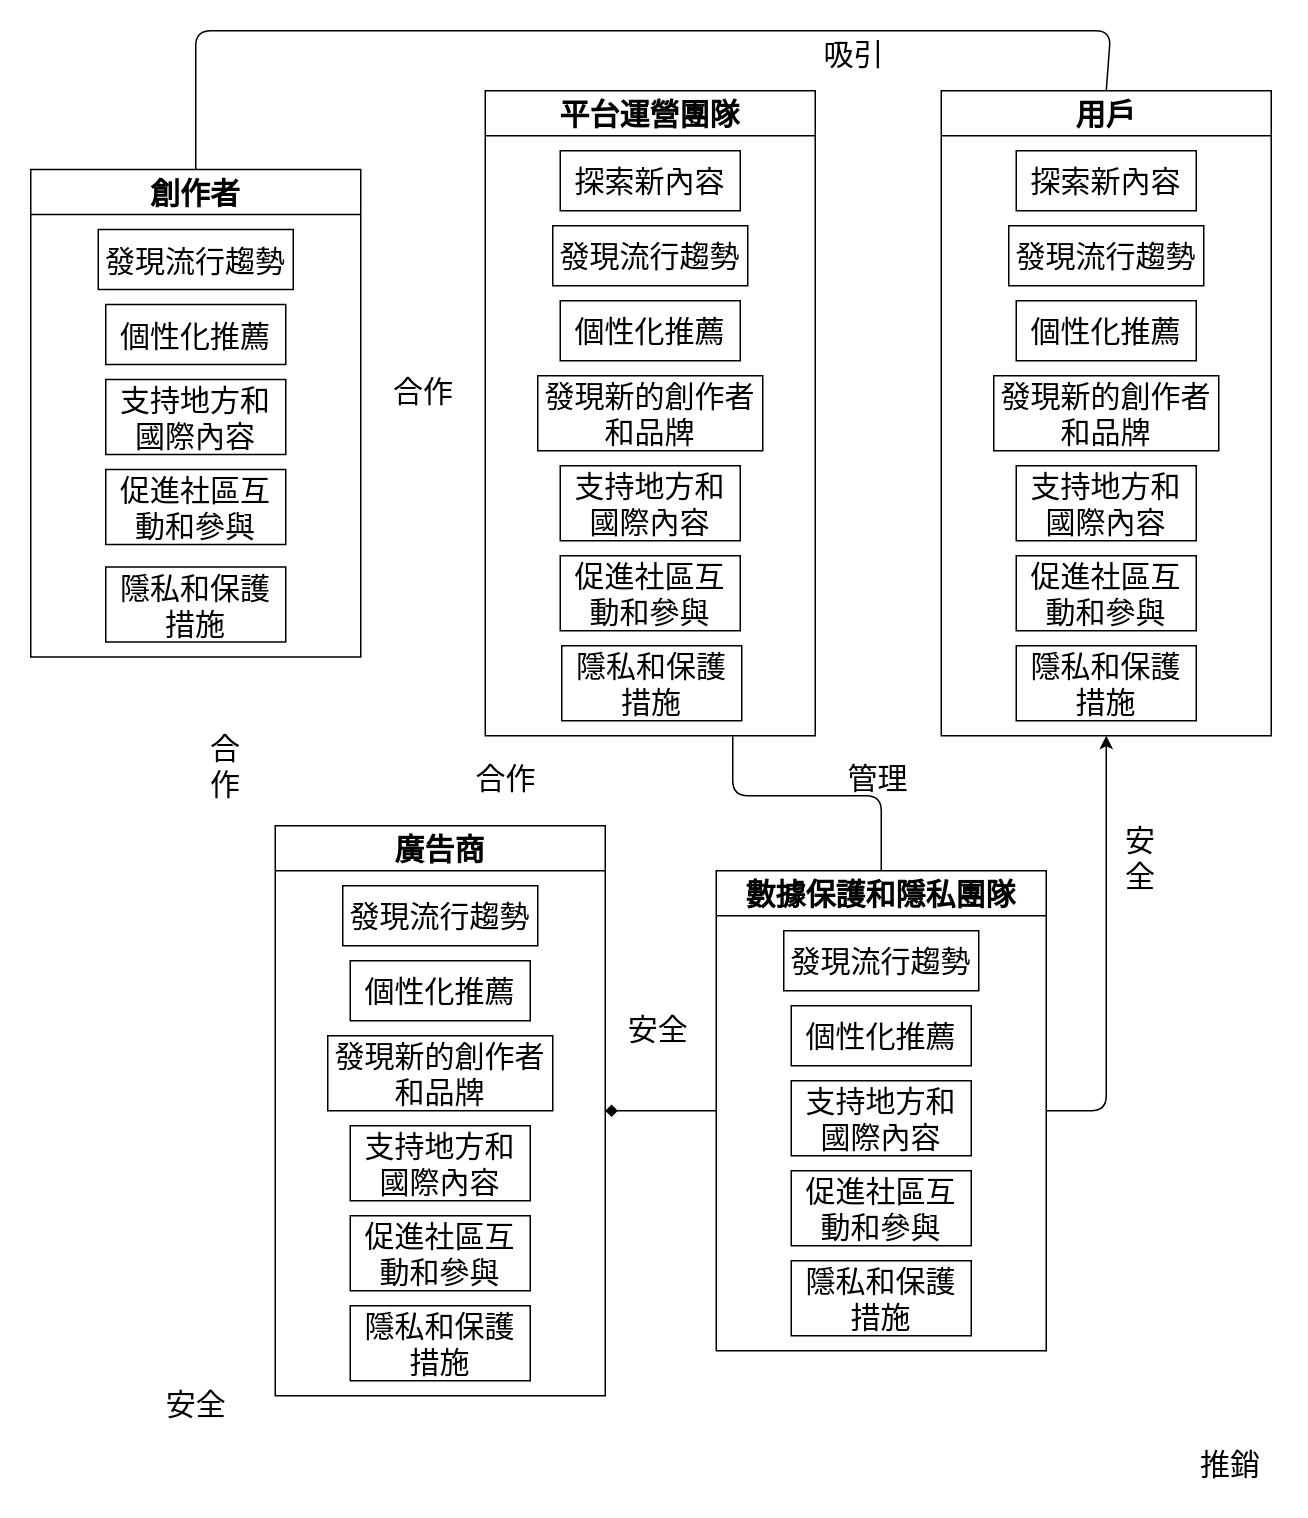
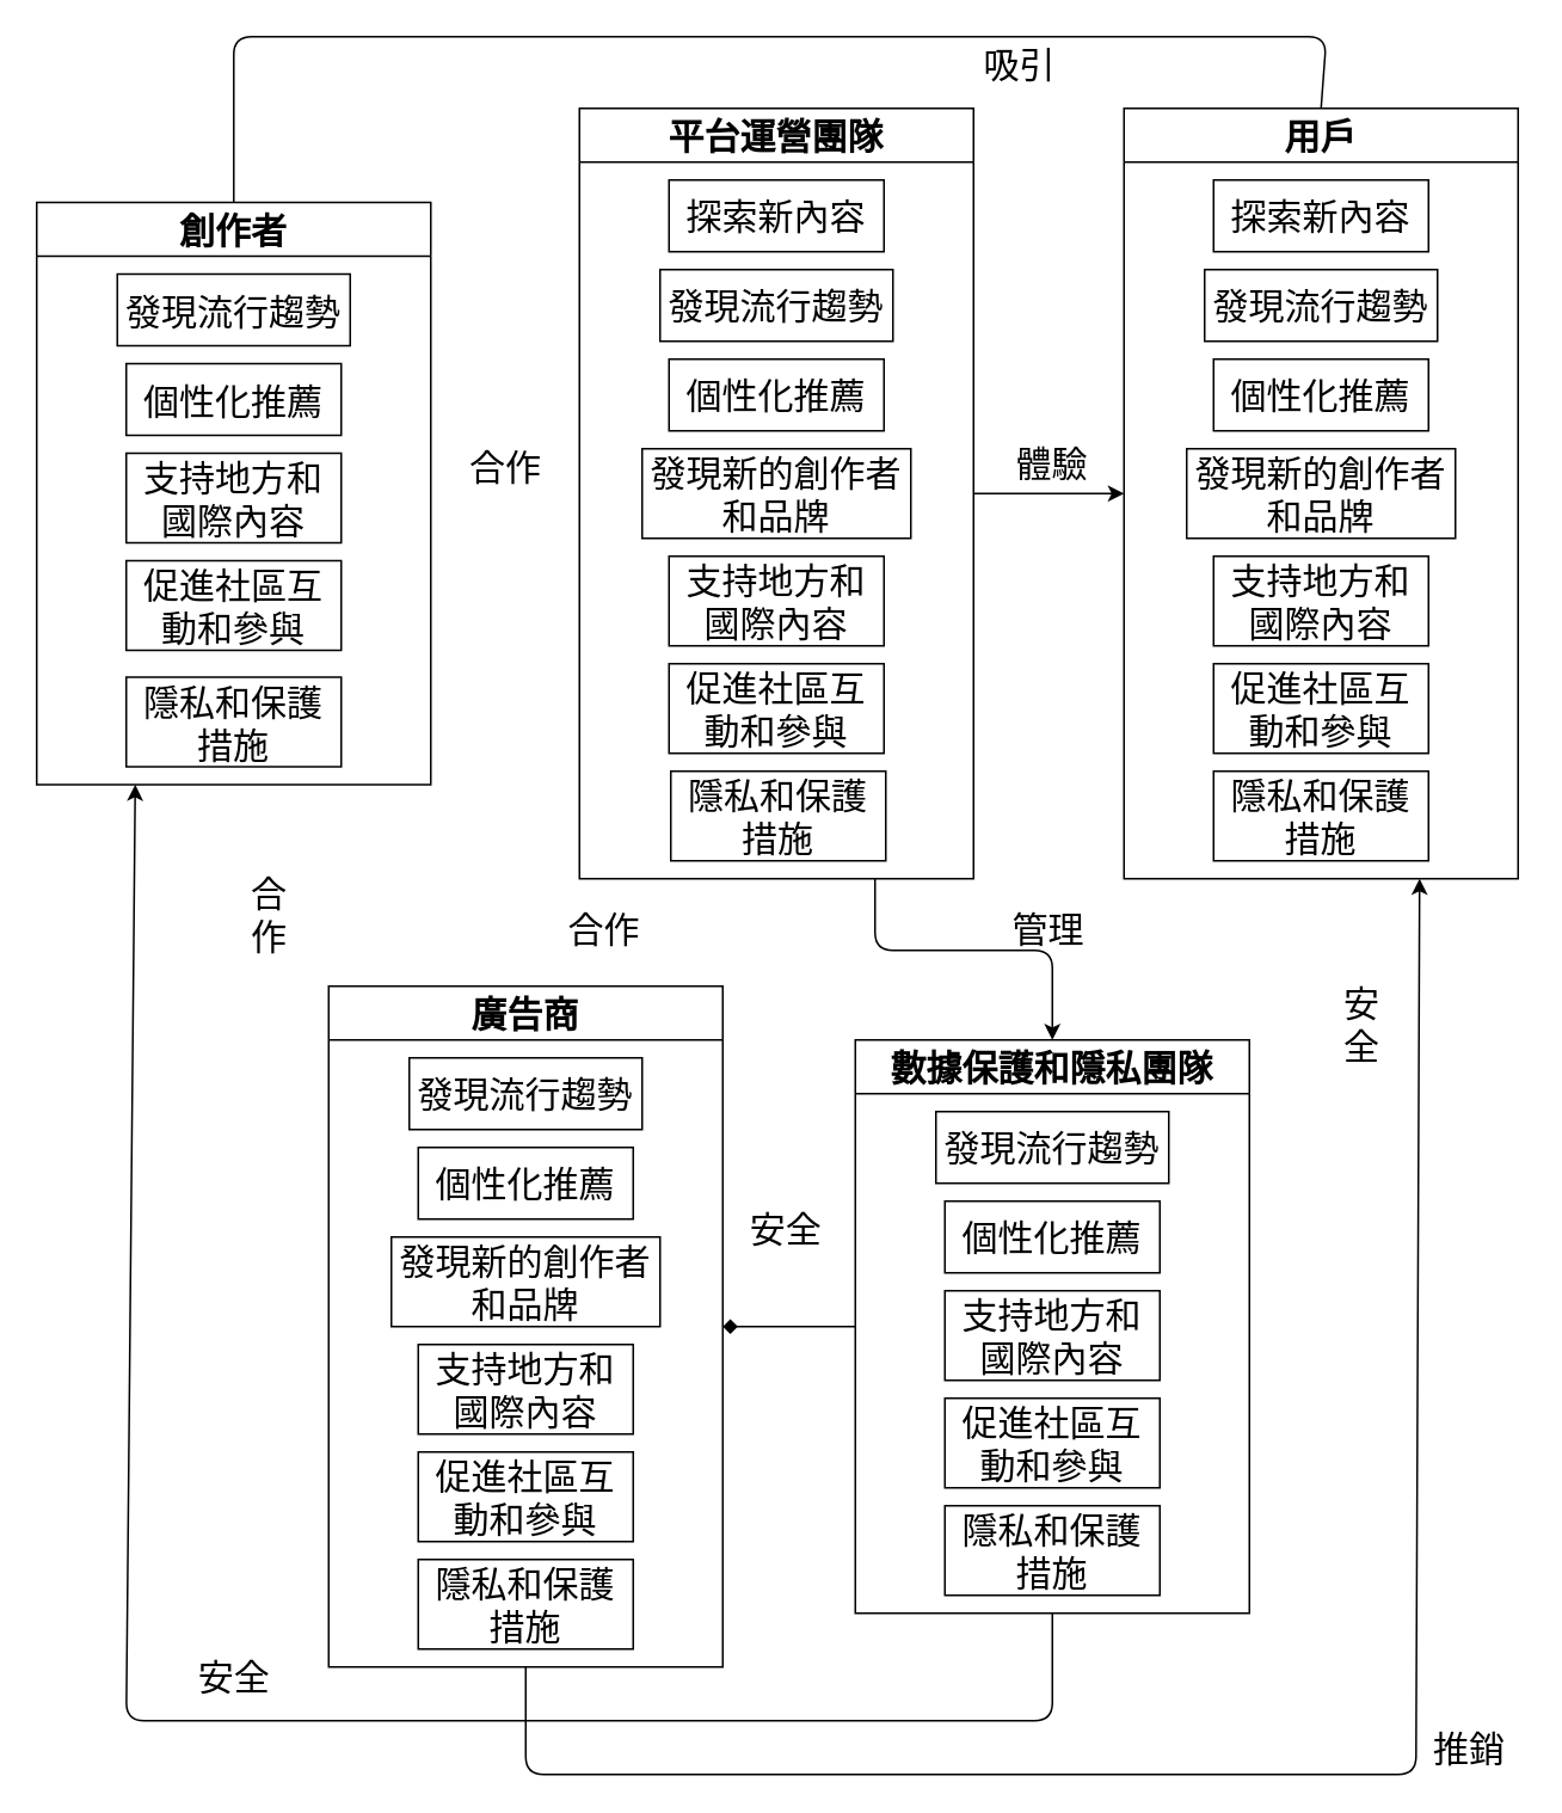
  <mxCell id="0" />
  <mxCell id="1" parent="0" />
  <mxCell id="2" value="&lt;font style=&quot;font-size: 20px;&quot;&gt;用戶&lt;/font&gt;" style="swimlane;whiteSpace=wrap;html=1;startSize=30;" parent="1" vertex="1"><mxGeometry x="627" y="60" width="220" height="430" as="geometry" /></mxCell>
  <mxCell id="3" value="探索新內容" style="rounded=0;whiteSpace=wrap;html=1;fontSize=20;" parent="2" vertex="1"><mxGeometry x="50" y="40" width="120" height="40" as="geometry" /></mxCell>
  <mxCell id="4" value="發現流行趨勢" style="rounded=0;whiteSpace=wrap;html=1;fontSize=20;" parent="2" vertex="1"><mxGeometry x="45" y="90" width="130" height="40" as="geometry" /></mxCell>
  <mxCell id="5" value="個性化推薦" style="rounded=0;whiteSpace=wrap;html=1;fontSize=20;" parent="2" vertex="1"><mxGeometry x="50" y="140" width="120" height="40" as="geometry" /></mxCell>
  <mxCell id="6" value="發現新的創作者和品牌" style="rounded=0;whiteSpace=wrap;html=1;fontSize=20;" parent="2" vertex="1"><mxGeometry x="35" y="190" width="150" height="50" as="geometry" /></mxCell>
  <mxCell id="7" value="支持地方和國際內容" style="rounded=0;whiteSpace=wrap;html=1;fontSize=20;" parent="2" vertex="1"><mxGeometry x="50" y="250" width="120" height="50" as="geometry" /></mxCell>
  <mxCell id="8" value="促進社區互動和參與" style="rounded=0;whiteSpace=wrap;html=1;fontSize=20;" parent="2" vertex="1"><mxGeometry x="50" y="310" width="120" height="50" as="geometry" /></mxCell>
  <mxCell id="9" value="隱私和保護措施" style="rounded=0;whiteSpace=wrap;html=1;fontSize=20;" parent="2" vertex="1"><mxGeometry x="50" y="370" width="120" height="50" as="geometry" /></mxCell>
  <mxCell id="10" style="edgeStyle=none;html=1;exitX=0.5;exitY=0;exitDx=0;exitDy=0;fontSize=20;entryX=0.5;entryY=0;entryDx=0;entryDy=0;endArrow=none;" parent="1" source="11" target="2" edge="1"><mxGeometry relative="1" as="geometry"><mxPoint x="760" y="60" as="targetPoint" /><Array as="points"><mxPoint x="130" y="20" /><mxPoint x="740" y="20" /></Array></mxGeometry></mxCell>
  <mxCell id="11" value="&lt;font style=&quot;font-size: 20px;&quot;&gt;創作者&lt;/font&gt;" style="swimlane;whiteSpace=wrap;html=1;startSize=30;" parent="1" vertex="1"><mxGeometry y="112.5" width="220" height="325" as="geometry" x="20" /></mxCell>
  <mxCell id="12" value="發現流行趨勢" style="rounded=0;whiteSpace=wrap;html=1;fontSize=20;" parent="11" vertex="1"><mxGeometry x="45" y="40" width="130" height="40" as="geometry" /></mxCell>
  <mxCell id="13" value="個性化推薦" style="rounded=0;whiteSpace=wrap;html=1;fontSize=20;" parent="11" vertex="1"><mxGeometry x="50" y="90" width="120" height="40" as="geometry" /></mxCell>
  <mxCell id="14" value="支持地方和國際內容" style="rounded=0;whiteSpace=wrap;html=1;fontSize=20;" parent="11" vertex="1"><mxGeometry x="50" y="140" width="120" height="50" as="geometry" /></mxCell>
  <mxCell id="15" value="促進社區互動和參與" style="rounded=0;whiteSpace=wrap;html=1;fontSize=20;" parent="11" vertex="1"><mxGeometry x="50" y="200" width="120" height="50" as="geometry" /></mxCell>
  <mxCell id="16" value="隱私和保護措施" style="rounded=0;whiteSpace=wrap;html=1;fontSize=20;" parent="11" vertex="1"><mxGeometry x="50" y="265" width="120" height="50" as="geometry" /></mxCell>
+ <mxCell id="17" style="edgeStyle=none;html=1;exitX=0.5;exitY=1;exitDx=0;exitDy=0;entryX=0.75;entryY=1;entryDx=0;entryDy=0;fontSize=20;" parent="1" source="18" target="2" edge="1"><mxGeometry relative="1" as="geometry"><Array as="points"><mxPoint x="293" y="990" /><mxPoint x="790" y="990" /></Array></mxGeometry></mxCell>
  <mxCell id="18" value="&lt;font style=&quot;font-size: 20px;&quot;&gt;廣告商&lt;/font&gt;" style="swimlane;whiteSpace=wrap;html=1;startSize=30;" parent="1" vertex="1"><mxGeometry x="183" y="550" width="220" height="380" as="geometry" /></mxCell>
  <mxCell id="19" value="發現流行趨勢" style="rounded=0;whiteSpace=wrap;html=1;fontSize=20;" parent="18" vertex="1"><mxGeometry x="45" y="40" width="130" height="40" as="geometry" /></mxCell>
  <mxCell id="20" value="個性化推薦" style="rounded=0;whiteSpace=wrap;html=1;fontSize=20;" parent="18" vertex="1"><mxGeometry x="50" y="90" width="120" height="40" as="geometry" /></mxCell>
  <mxCell id="21" value="發現新的創作者和品牌" style="rounded=0;whiteSpace=wrap;html=1;fontSize=20;" parent="18" vertex="1"><mxGeometry x="35" y="140" width="150" height="50" as="geometry" /></mxCell>
  <mxCell id="22" value="支持地方和國際內容" style="rounded=0;whiteSpace=wrap;html=1;fontSize=20;" parent="18" vertex="1"><mxGeometry x="50" y="200" width="120" height="50" as="geometry" /></mxCell>
  <mxCell id="23" value="促進社區互動和參與" style="rounded=0;whiteSpace=wrap;html=1;fontSize=20;" parent="18" vertex="1"><mxGeometry x="50" y="260" width="120" height="50" as="geometry" /></mxCell>
  <mxCell id="24" value="隱私和保護措施" style="rounded=0;whiteSpace=wrap;html=1;fontSize=20;" parent="18" vertex="1"><mxGeometry x="50" y="320" width="120" height="50" as="geometry" /></mxCell>
- <mxCell id="26" style="edgeStyle=none;html=1;exitX=0.75;exitY=1;exitDx=0;exitDy=0;entryX=0.5;entryY=0;entryDx=0;entryDy=0;fontSize=20;endArrow=none;" parent="1" source="27" target="44" edge="1"><mxGeometry relative="1" as="geometry"><Array as="points"><mxPoint x="488" y="530" /><mxPoint x="587" y="530" /></Array></mxGeometry></mxCell>
+ <mxCell id="25" style="edgeStyle=none;html=1;exitX=1;exitY=0.5;exitDx=0;exitDy=0;fontSize=20;entryX=0;entryY=0.5;entryDx=0;entryDy=0;" parent="1" source="27" target="2" edge="1"><mxGeometry relative="1" as="geometry"><mxPoint x="610" y="340" as="targetPoint" /></mxGeometry></mxCell>
+ <mxCell id="26" style="edgeStyle=none;html=1;exitX=0.75;exitY=1;exitDx=0;exitDy=0;entryX=0.5;entryY=0;entryDx=0;entryDy=0;fontSize=20;" parent="1" source="27" target="44" edge="1"><mxGeometry relative="1" as="geometry"><Array as="points"><mxPoint x="488" y="530" /><mxPoint x="587" y="530" /></Array></mxGeometry></mxCell>
  <mxCell id="27" value="&lt;font style=&quot;font-size: 20px;&quot;&gt;平台運營團隊&lt;/font&gt;" style="swimlane;whiteSpace=wrap;html=1;startSize=30;" parent="1" vertex="1"><mxGeometry x="323" y="60" width="220" height="430" as="geometry" /></mxCell>
  <mxCell id="28" value="促進社區互動和參與" style="rounded=0;whiteSpace=wrap;html=1;fontSize=20;" parent="27" vertex="1"><mxGeometry x="50" y="310" width="120" height="50" as="geometry" /></mxCell>
  <mxCell id="29" value="支持地方和國際內容" style="rounded=0;whiteSpace=wrap;html=1;fontSize=20;" parent="27" vertex="1"><mxGeometry x="50" y="250" width="120" height="50" as="geometry" /></mxCell>
  <mxCell id="30" value="發現新的創作者和品牌" style="rounded=0;whiteSpace=wrap;html=1;fontSize=20;" parent="27" vertex="1"><mxGeometry x="35" y="190" width="150" height="50" as="geometry" /></mxCell>
  <mxCell id="31" value="個性化推薦" style="rounded=0;whiteSpace=wrap;html=1;fontSize=20;" parent="27" vertex="1"><mxGeometry x="50" y="140" width="120" height="40" as="geometry" /></mxCell>
  <mxCell id="32" value="發現流行趨勢" style="rounded=0;whiteSpace=wrap;html=1;fontSize=20;" parent="27" vertex="1"><mxGeometry x="45" y="90" width="130" height="40" as="geometry" /></mxCell>
  <mxCell id="33" value="探索新內容" style="rounded=0;whiteSpace=wrap;html=1;fontSize=20;" parent="27" vertex="1"><mxGeometry x="50" y="40" width="120" height="40" as="geometry" /></mxCell>
  <mxCell id="34" value="隱私和保護措施" style="rounded=0;whiteSpace=wrap;html=1;fontSize=20;" vertex="1" parent="27"><mxGeometry x="51" y="370" width="120" height="50" as="geometry" /></mxCell>
  <mxCell id="35" value="合作" style="text;html=1;strokeColor=none;fillColor=none;align=center;verticalAlign=middle;whiteSpace=wrap;rounded=0;fontSize=20;rotation=0;" parent="1" vertex="1"><mxGeometry x="312" y="500" width="50" height="35" as="geometry" /></mxCell>
  <mxCell id="36" value="推銷" style="text;html=1;strokeColor=none;fillColor=none;align=center;verticalAlign=middle;whiteSpace=wrap;rounded=0;fontSize=20;" parent="1" vertex="1"><mxGeometry x="790" y="960" width="60" height="30" as="geometry" /></mxCell>
  <mxCell id="37" value="合作" style="text;html=1;strokeColor=none;fillColor=none;align=center;verticalAlign=middle;whiteSpace=wrap;rounded=0;fontSize=20;" parent="1" vertex="1"><mxGeometry x="130" y="480" width="40" height="60" as="geometry" /></mxCell>
+ <mxCell id="38" value="體驗" style="text;html=1;strokeColor=none;fillColor=none;align=center;verticalAlign=middle;whiteSpace=wrap;rounded=0;fontSize=20;" parent="1" vertex="1"><mxGeometry x="547" y="240" width="80" height="35" as="geometry" /></mxCell>
  <mxCell id="39" value="合作" style="text;html=1;strokeColor=none;fillColor=none;align=center;verticalAlign=middle;whiteSpace=wrap;rounded=0;fontSize=20;" parent="1" vertex="1"><mxGeometry x="252" y="244.5" width="60" height="30" as="geometry" /></mxCell>
  <mxCell id="40" value="吸引" style="text;html=1;strokeColor=none;fillColor=none;align=center;verticalAlign=middle;whiteSpace=wrap;rounded=0;fontSize=20;" parent="1" vertex="1"><mxGeometry x="539" y="20" width="60" height="30" as="geometry" /></mxCell>
- <mxCell id="41" style="edgeStyle=none;html=1;exitX=1;exitY=0.5;exitDx=0;exitDy=0;entryX=0.5;entryY=1;entryDx=0;entryDy=0;fontSize=20;" parent="1" source="44" target="2" edge="1"><mxGeometry relative="1" as="geometry"><Array as="points"><mxPoint x="737" y="740" /></Array></mxGeometry></mxCell>
  <mxCell id="42" style="edgeStyle=none;html=1;exitX=0;exitY=0.5;exitDx=0;exitDy=0;entryX=1;entryY=0.5;entryDx=0;entryDy=0;fontSize=20;endArrow=diamond;" parent="1" source="44" target="18" edge="1"><mxGeometry relative="1" as="geometry" /></mxCell>
+ <mxCell id="43" style="edgeStyle=none;html=1;exitX=0.5;exitY=1;exitDx=0;exitDy=0;entryX=0.25;entryY=1;entryDx=0;entryDy=0;fontSize=20;" parent="1" source="44" target="11" edge="1"><mxGeometry relative="1" as="geometry"><Array as="points"><mxPoint x="587" y="960" /><mxPoint x="70" y="960" /></Array></mxGeometry></mxCell>
  <mxCell id="44" value="&lt;font style=&quot;font-size: 20px;&quot;&gt;數據保護和隱私團隊&lt;/font&gt;" style="swimlane;whiteSpace=wrap;html=1;startSize=30;" parent="1" vertex="1"><mxGeometry x="477" y="580" width="220" height="320" as="geometry" /></mxCell>
  <mxCell id="45" value="發現流行趨勢" style="rounded=0;whiteSpace=wrap;html=1;fontSize=20;" parent="44" vertex="1"><mxGeometry x="45" y="40" width="130" height="40" as="geometry" /></mxCell>
  <mxCell id="46" value="個性化推薦" style="rounded=0;whiteSpace=wrap;html=1;fontSize=20;" parent="44" vertex="1"><mxGeometry x="50" y="90" width="120" height="40" as="geometry" /></mxCell>
  <mxCell id="47" value="支持地方和國際內容" style="rounded=0;whiteSpace=wrap;html=1;fontSize=20;" parent="44" vertex="1"><mxGeometry x="50" y="140" width="120" height="50" as="geometry" /></mxCell>
  <mxCell id="48" value="促進社區互動和參與" style="rounded=0;whiteSpace=wrap;html=1;fontSize=20;" parent="44" vertex="1"><mxGeometry x="50" y="200" width="120" height="50" as="geometry" /></mxCell>
  <mxCell id="49" value="隱私和保護措施" style="rounded=0;whiteSpace=wrap;html=1;fontSize=20;" parent="44" vertex="1"><mxGeometry x="50" y="260" width="120" height="50" as="geometry" /></mxCell>
  <mxCell id="50" value="安全" style="text;html=1;strokeColor=none;fillColor=none;align=center;verticalAlign=middle;whiteSpace=wrap;rounded=0;fontSize=20;" parent="1" vertex="1"><mxGeometry x="740" y="540" width="40" height="62" as="geometry" /></mxCell>
  <mxCell id="51" value="管理" style="text;html=1;strokeColor=none;fillColor=none;align=center;verticalAlign=middle;whiteSpace=wrap;rounded=0;fontSize=20;" parent="1" vertex="1"><mxGeometry x="545" y="500" width="80" height="35" as="geometry" /></mxCell>
  <mxCell id="52" value="安全" style="text;html=1;strokeColor=none;fillColor=none;align=center;verticalAlign=middle;whiteSpace=wrap;rounded=0;fontSize=20;" parent="1" vertex="1"><mxGeometry x="410" y="660" width="57" height="50" as="geometry" /></mxCell>
  <mxCell id="53" value="安全" style="text;html=1;strokeColor=none;fillColor=none;align=center;verticalAlign=middle;whiteSpace=wrap;rounded=0;fontSize=20;" parent="1" vertex="1"><mxGeometry x="101.5" y="910" width="57" height="50" as="geometry" /></mxCell>
